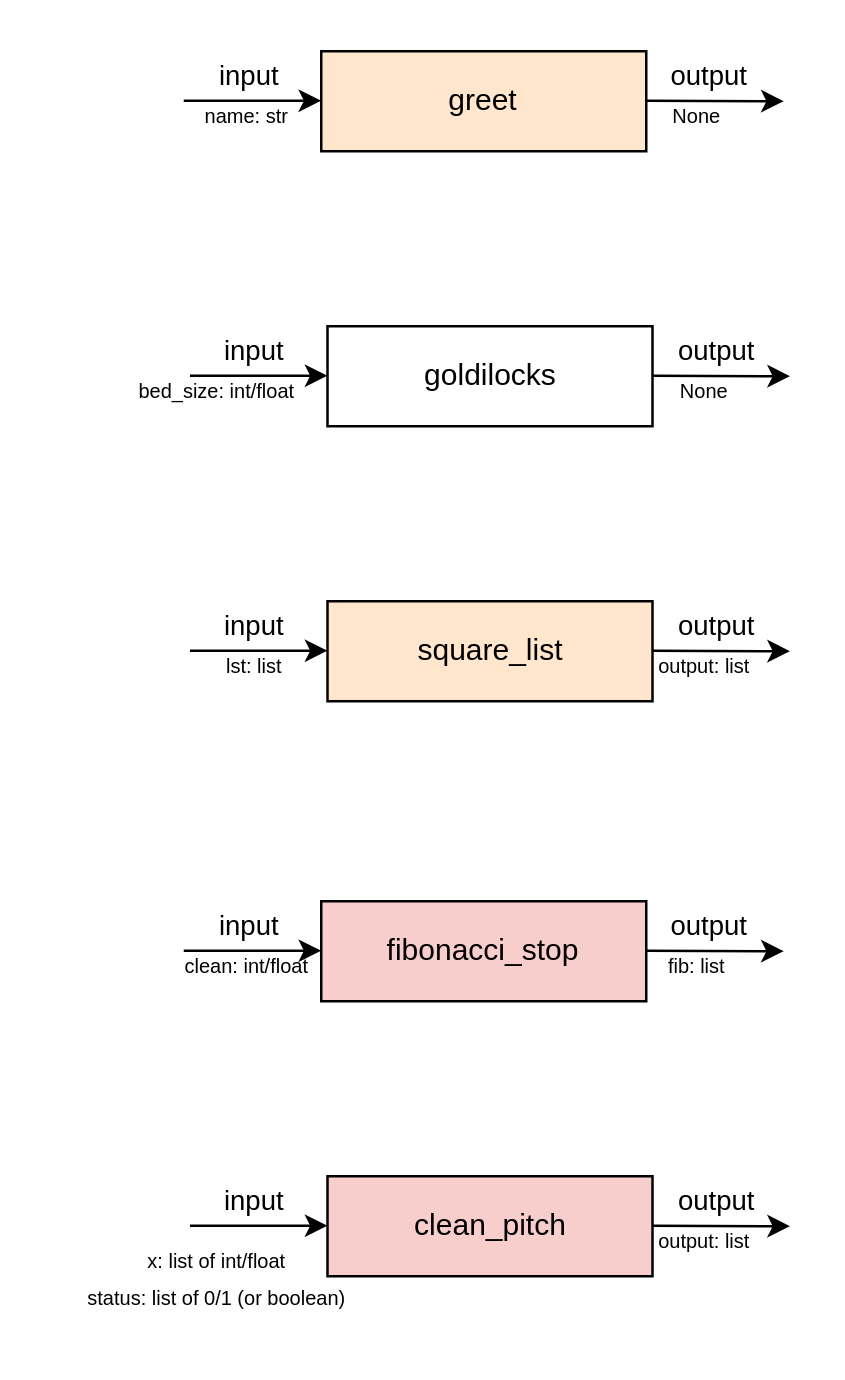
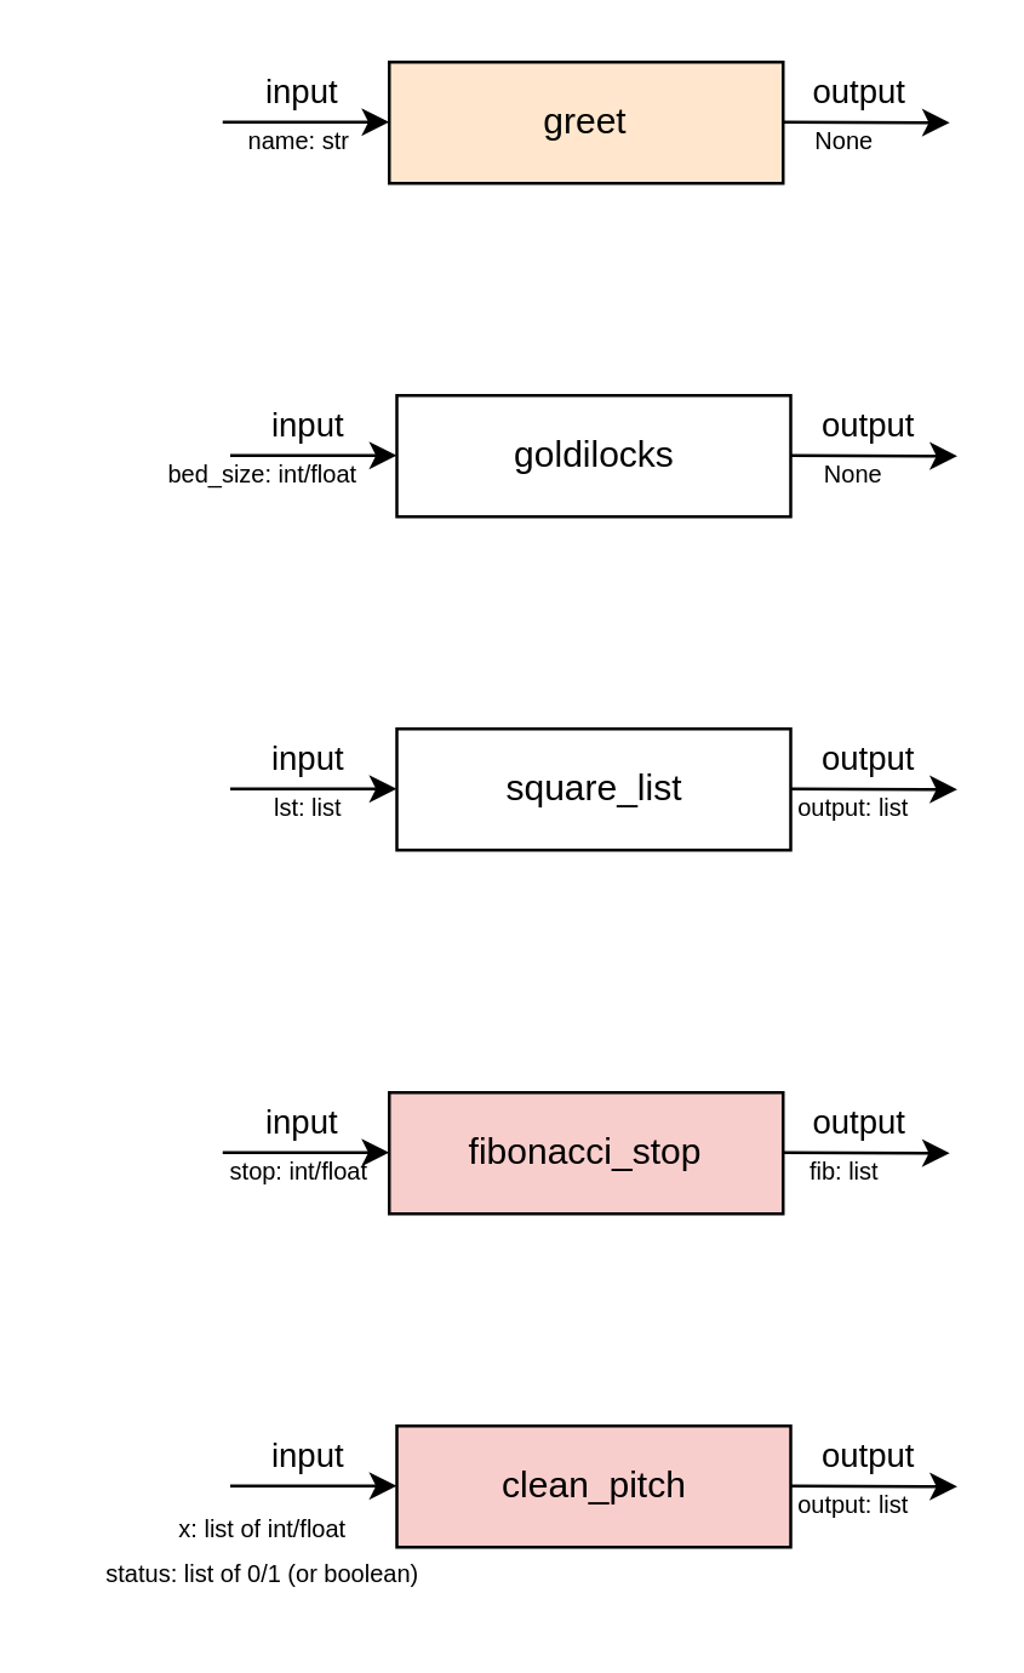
  <mxCell id="0" />
  <mxCell id="1" parent="0" />
  <mxCell id="2" value="greet" style="whiteSpace=wrap;html=1;fillColor=#ffe6cc;" vertex="1" parent="1"><mxGeometry x="128" y="20" width="130" height="40" as="geometry" /></mxCell>
  <mxCell id="3" value="" style="edgeStyle=none;html=1;fontFamily=Helvetica;" edge="1" parent="1"><mxGeometry relative="1" as="geometry"><mxPoint x="73" y="39.8" as="sourcePoint" /><mxPoint x="128" y="39.8" as="targetPoint" /></mxGeometry></mxCell>
  <mxCell id="4" value="input" style="edgeLabel;html=1;align=center;verticalAlign=middle;resizable=0;points=[];fontFamily=Helvetica;" vertex="1" connectable="0" parent="3"><mxGeometry x="-0.491" y="-3" relative="1" as="geometry"><mxPoint x="11" y="-13" as="offset" /></mxGeometry></mxCell>
  <mxCell id="5" value="&lt;font style=&quot;font-size: 8px;&quot;&gt;name: str&lt;br&gt;&lt;/font&gt;" style="text;html=1;align=center;verticalAlign=middle;resizable=0;points=[];autosize=1;strokeColor=none;fillColor=none;fontFamily=Helvetica;" vertex="1" parent="1"><mxGeometry x="68" y="30" width="60" height="30" as="geometry" /></mxCell>
  <mxCell id="6" value="" style="edgeStyle=none;html=1;fontFamily=Helvetica;" edge="1" parent="1"><mxGeometry relative="1" as="geometry"><mxPoint x="258" y="39.8" as="sourcePoint" /><mxPoint x="313" y="40" as="targetPoint" /></mxGeometry></mxCell>
  <mxCell id="7" value="output" style="edgeLabel;html=1;align=center;verticalAlign=middle;resizable=0;points=[];fontFamily=Helvetica;" vertex="1" connectable="0" parent="6"><mxGeometry x="-0.491" y="-3" relative="1" as="geometry"><mxPoint x="11" y="-13" as="offset" /></mxGeometry></mxCell>
  <mxCell id="8" value="&lt;font style=&quot;font-size: 8px;&quot;&gt;None&lt;br&gt;&lt;/font&gt;" style="text;html=1;align=center;verticalAlign=middle;resizable=0;points=[];autosize=1;strokeColor=none;fillColor=none;fontFamily=Helvetica;" vertex="1" parent="1"><mxGeometry x="258" y="30" width="40" height="30" as="geometry" /></mxCell>
  <mxCell id="9" value="goldilocks" style="whiteSpace=wrap;html=1;" vertex="1" parent="1"><mxGeometry x="130.5" y="130" width="130" height="40" as="geometry" /></mxCell>
  <mxCell id="10" value="" style="edgeStyle=none;html=1;fontFamily=Helvetica;" edge="1" parent="1"><mxGeometry relative="1" as="geometry"><mxPoint x="75.5" y="149.8" as="sourcePoint" /><mxPoint x="130.5" y="149.8" as="targetPoint" /></mxGeometry></mxCell>
  <mxCell id="11" value="input" style="edgeLabel;html=1;align=center;verticalAlign=middle;resizable=0;points=[];fontFamily=Helvetica;" vertex="1" connectable="0" parent="10"><mxGeometry x="-0.491" y="-3" relative="1" as="geometry"><mxPoint x="11" y="-13" as="offset" /></mxGeometry></mxCell>
  <mxCell id="12" value="&lt;font style=&quot;font-size: 8px;&quot;&gt;bed_size: int/float&lt;br&gt;&lt;/font&gt;" style="text;html=1;align=center;verticalAlign=middle;resizable=0;points=[];autosize=1;strokeColor=none;fillColor=none;fontFamily=Helvetica;" vertex="1" parent="1"><mxGeometry x="40.5" y="140" width="90" height="30" as="geometry" /></mxCell>
  <mxCell id="13" value="" style="edgeStyle=none;html=1;fontFamily=Helvetica;" edge="1" parent="1"><mxGeometry relative="1" as="geometry"><mxPoint x="260.5" y="149.8" as="sourcePoint" /><mxPoint x="315.5" y="150" as="targetPoint" /></mxGeometry></mxCell>
  <mxCell id="14" value="output" style="edgeLabel;html=1;align=center;verticalAlign=middle;resizable=0;points=[];fontFamily=Helvetica;" vertex="1" connectable="0" parent="13"><mxGeometry x="-0.491" y="-3" relative="1" as="geometry"><mxPoint x="11" y="-13" as="offset" /></mxGeometry></mxCell>
  <mxCell id="15" value="&lt;font style=&quot;font-size: 8px;&quot;&gt;None&lt;br&gt;&lt;/font&gt;" style="text;html=1;align=center;verticalAlign=middle;resizable=0;points=[];autosize=1;strokeColor=none;fillColor=none;fontFamily=Helvetica;" vertex="1" parent="1"><mxGeometry x="260.5" y="140" width="40" height="30" as="geometry" /></mxCell>
- <mxCell id="16" value="square_list" style="whiteSpace=wrap;html=1;fillColor=#ffe6cc;" vertex="1" parent="1"><mxGeometry x="130.5" y="240" width="130" height="40" as="geometry" /></mxCell>
+ <mxCell id="16" value="square_list" style="whiteSpace=wrap;html=1;" vertex="1" parent="1"><mxGeometry x="130.5" y="240" width="130" height="40" as="geometry" /></mxCell>
  <mxCell id="17" value="" style="edgeStyle=none;html=1;fontFamily=Helvetica;" edge="1" parent="1"><mxGeometry relative="1" as="geometry"><mxPoint x="75.5" y="259.8" as="sourcePoint" /><mxPoint x="130.5" y="259.8" as="targetPoint" /></mxGeometry></mxCell>
  <mxCell id="18" value="input" style="edgeLabel;html=1;align=center;verticalAlign=middle;resizable=0;points=[];fontFamily=Helvetica;" vertex="1" connectable="0" parent="17"><mxGeometry x="-0.491" y="-3" relative="1" as="geometry"><mxPoint x="11" y="-13" as="offset" /></mxGeometry></mxCell>
  <mxCell id="19" value="&lt;font style=&quot;font-size: 8px;&quot;&gt;lst: list&lt;br&gt;&lt;/font&gt;" style="text;html=1;align=center;verticalAlign=middle;resizable=0;points=[];autosize=1;strokeColor=none;fillColor=none;fontFamily=Helvetica;" vertex="1" parent="1"><mxGeometry x="75.5" y="250" width="50" height="30" as="geometry" /></mxCell>
  <mxCell id="20" value="" style="edgeStyle=none;html=1;fontFamily=Helvetica;" edge="1" parent="1"><mxGeometry relative="1" as="geometry"><mxPoint x="260.5" y="259.8" as="sourcePoint" /><mxPoint x="315.5" y="260" as="targetPoint" /></mxGeometry></mxCell>
  <mxCell id="21" value="output" style="edgeLabel;html=1;align=center;verticalAlign=middle;resizable=0;points=[];fontFamily=Helvetica;" vertex="1" connectable="0" parent="20"><mxGeometry x="-0.491" y="-3" relative="1" as="geometry"><mxPoint x="11" y="-13" as="offset" /></mxGeometry></mxCell>
  <mxCell id="22" value="&lt;font style=&quot;font-size: 8px;&quot;&gt;output: list&lt;br&gt;&lt;/font&gt;" style="text;html=1;align=center;verticalAlign=middle;resizable=0;points=[];autosize=1;strokeColor=none;fillColor=none;fontFamily=Helvetica;" vertex="1" parent="1"><mxGeometry x="250.5" y="250" width="60" height="30" as="geometry" /></mxCell>
  <mxCell id="23" value="fibonacci_stop" style="whiteSpace=wrap;html=1;fillColor=#f8cecc;" vertex="1" parent="1"><mxGeometry x="128" y="360" width="130" height="40" as="geometry" /></mxCell>
  <mxCell id="24" value="" style="edgeStyle=none;html=1;fontFamily=Helvetica;" edge="1" parent="1"><mxGeometry relative="1" as="geometry"><mxPoint x="73" y="379.8" as="sourcePoint" /><mxPoint x="128" y="379.8" as="targetPoint" /></mxGeometry></mxCell>
  <mxCell id="25" value="input" style="edgeLabel;html=1;align=center;verticalAlign=middle;resizable=0;points=[];fontFamily=Helvetica;" vertex="1" connectable="0" parent="24"><mxGeometry x="-0.491" y="-3" relative="1" as="geometry"><mxPoint x="11" y="-13" as="offset" /></mxGeometry></mxCell>
- <mxCell id="26" value="&lt;font style=&quot;font-size: 8px;&quot;&gt;clean: int/float&lt;br&gt;&lt;/font&gt;" style="text;html=1;align=center;verticalAlign=middle;resizable=0;points=[];autosize=1;strokeColor=none;fillColor=none;fontFamily=Helvetica;" vertex="1" parent="1"><mxGeometry x="63" y="370" width="70" height="30" as="geometry" /></mxCell>
+ <mxCell id="26" value="&lt;font style=&quot;font-size: 8px;&quot;&gt;stop: int/float&lt;br&gt;&lt;/font&gt;" style="text;html=1;align=center;verticalAlign=middle;resizable=0;points=[];autosize=1;strokeColor=none;fillColor=none;fontFamily=Helvetica;" vertex="1" parent="1"><mxGeometry x="63" y="370" width="70" height="30" as="geometry" /></mxCell>
  <mxCell id="27" value="" style="edgeStyle=none;html=1;fontFamily=Helvetica;" edge="1" parent="1"><mxGeometry relative="1" as="geometry"><mxPoint x="258" y="379.8" as="sourcePoint" /><mxPoint x="313" y="380" as="targetPoint" /></mxGeometry></mxCell>
  <mxCell id="28" value="output" style="edgeLabel;html=1;align=center;verticalAlign=middle;resizable=0;points=[];fontFamily=Helvetica;" vertex="1" connectable="0" parent="27"><mxGeometry x="-0.491" y="-3" relative="1" as="geometry"><mxPoint x="11" y="-13" as="offset" /></mxGeometry></mxCell>
  <mxCell id="29" value="&lt;font style=&quot;font-size: 8px;&quot;&gt;fib: list&lt;br&gt;&lt;/font&gt;" style="text;html=1;align=center;verticalAlign=middle;resizable=0;points=[];autosize=1;strokeColor=none;fillColor=none;fontFamily=Helvetica;" vertex="1" parent="1"><mxGeometry x="253" y="370" width="50" height="30" as="geometry" /></mxCell>
  <mxCell id="30" value="clean_pitch" style="whiteSpace=wrap;html=1;fillColor=#f8cecc;" vertex="1" parent="1"><mxGeometry x="130.5" y="470" width="130" height="40" as="geometry" /></mxCell>
  <mxCell id="31" value="" style="edgeStyle=none;html=1;fontFamily=Helvetica;" edge="1" parent="1"><mxGeometry relative="1" as="geometry"><mxPoint x="75.5" y="489.8" as="sourcePoint" /><mxPoint x="130.5" y="489.8" as="targetPoint" /></mxGeometry></mxCell>
  <mxCell id="32" value="input" style="edgeLabel;html=1;align=center;verticalAlign=middle;resizable=0;points=[];fontFamily=Helvetica;" vertex="1" connectable="0" parent="31"><mxGeometry x="-0.491" y="-3" relative="1" as="geometry"><mxPoint x="11" y="-13" as="offset" /></mxGeometry></mxCell>
  <mxCell id="33" value="&lt;font style=&quot;font-size: 8px;&quot;&gt;x: list of int/float&lt;br&gt;status: list of 0/1 (or boolean)&lt;br&gt;&lt;/font&gt;" style="text;html=1;align=center;verticalAlign=middle;resizable=0;points=[];autosize=1;strokeColor=none;fillColor=none;fontFamily=Helvetica;" vertex="1" parent="1"><mxGeometry x="20.5" y="490" width="130" height="40" as="geometry" /></mxCell>
  <mxCell id="34" value="" style="edgeStyle=none;html=1;fontFamily=Helvetica;" edge="1" parent="1"><mxGeometry relative="1" as="geometry"><mxPoint x="260.5" y="489.8" as="sourcePoint" /><mxPoint x="315.5" y="490" as="targetPoint" /></mxGeometry></mxCell>
  <mxCell id="35" value="output" style="edgeLabel;html=1;align=center;verticalAlign=middle;resizable=0;points=[];fontFamily=Helvetica;" vertex="1" connectable="0" parent="34"><mxGeometry x="-0.491" y="-3" relative="1" as="geometry"><mxPoint x="11" y="-13" as="offset" /></mxGeometry></mxCell>
  <mxCell id="36" value="&lt;font style=&quot;font-size: 8px;&quot;&gt;output: list&lt;br&gt;&lt;/font&gt;" style="text;html=1;align=center;verticalAlign=middle;resizable=0;points=[];autosize=1;strokeColor=none;fillColor=none;fontFamily=Helvetica;" vertex="1" parent="1"><mxGeometry x="250.5" y="480" width="60" height="30" as="geometry" /></mxCell>
